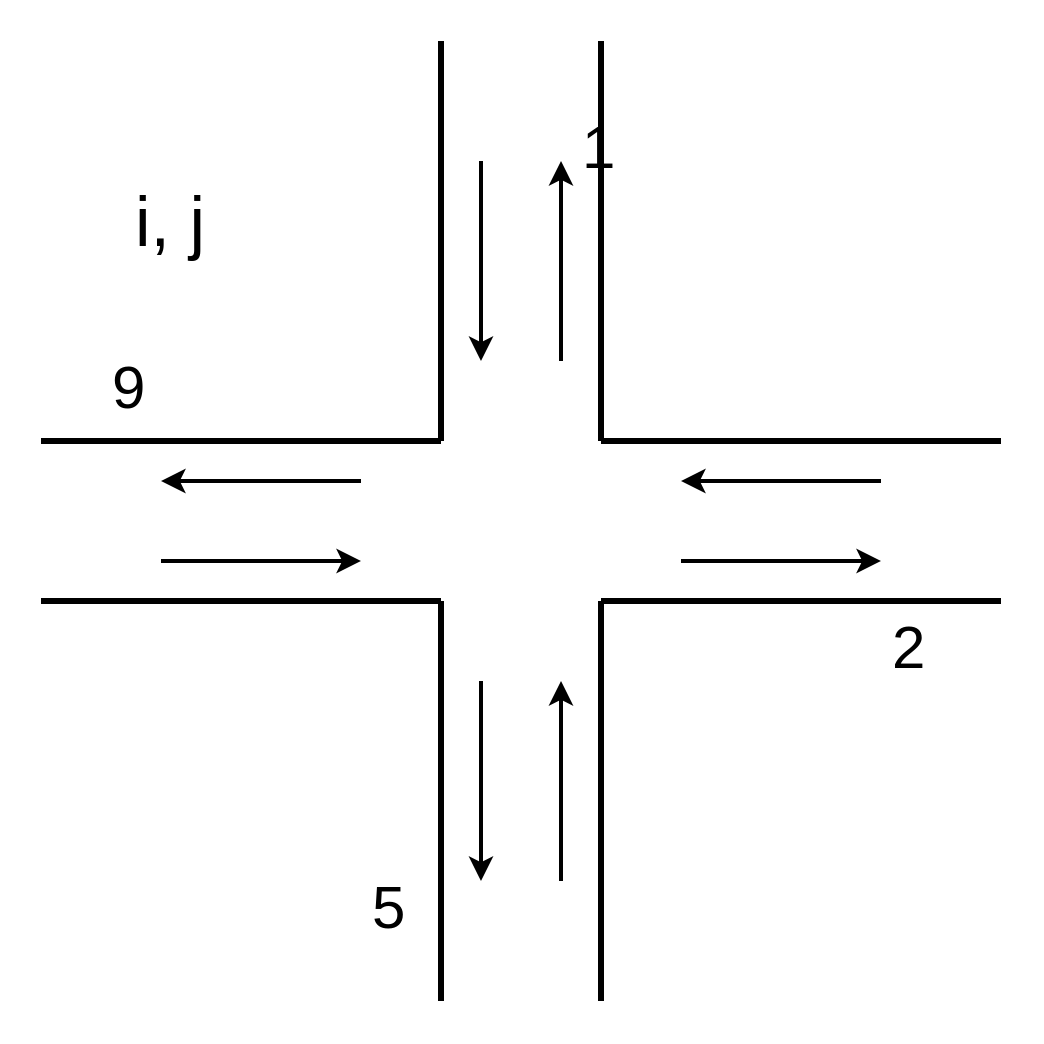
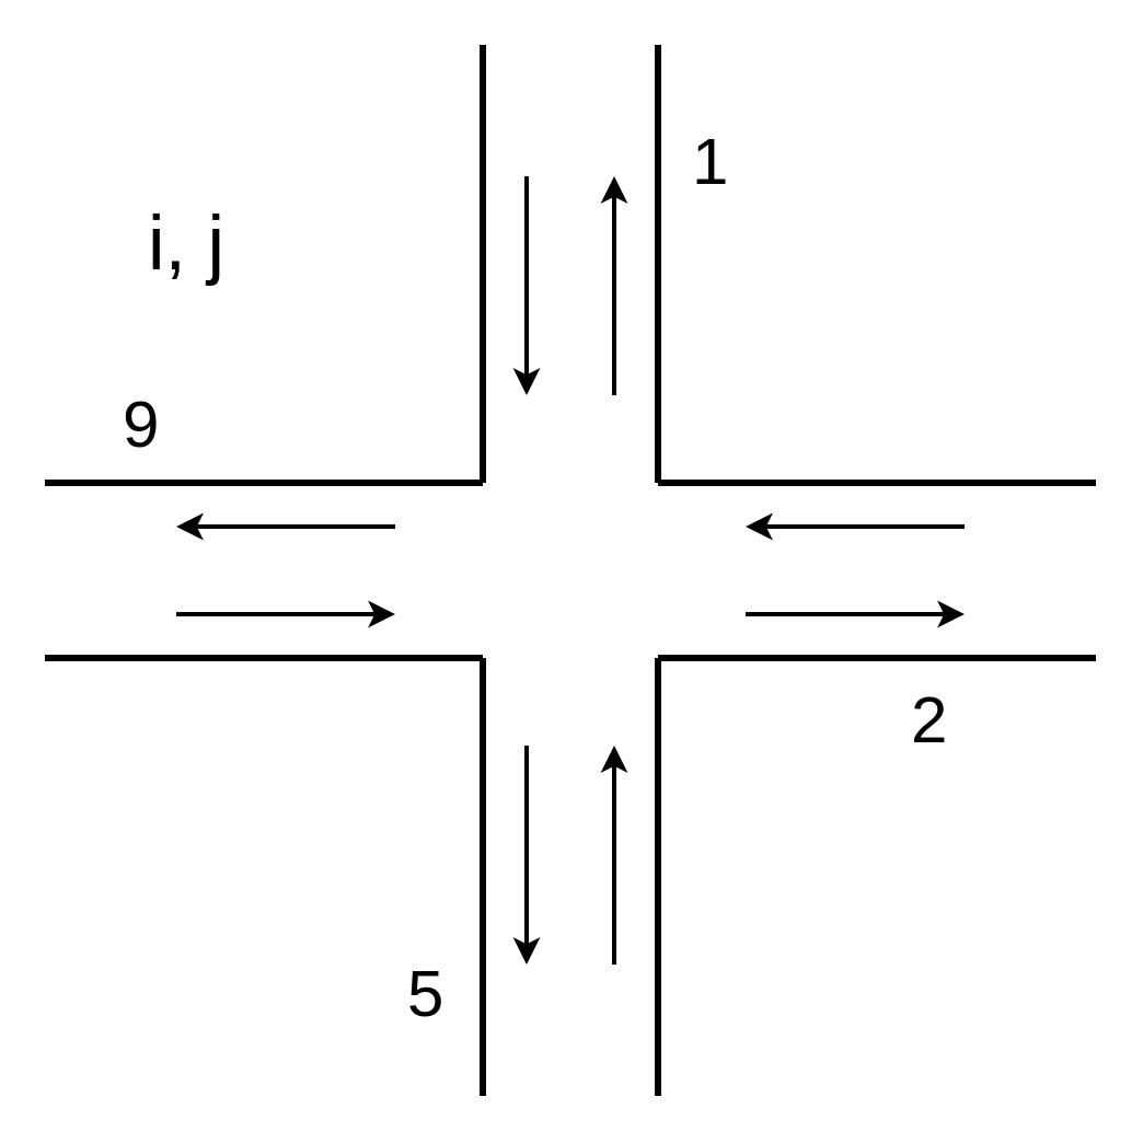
  <mxCell id="0" />
  <mxCell id="1" parent="0" />
  <mxCell id="2" value="" style="endArrow=none;html=1;rounded=0;strokeWidth=3;" parent="1" edge="1"><mxGeometry width="50" height="50" relative="1" as="geometry"><mxPoint x="20" y="220" as="sourcePoint" /><mxPoint x="220" y="220" as="targetPoint" /></mxGeometry></mxCell>
  <mxCell id="3" value="" style="endArrow=none;html=1;rounded=0;strokeWidth=3;" parent="1" edge="1"><mxGeometry width="50" height="50" relative="1" as="geometry"><mxPoint x="20" y="300" as="sourcePoint" /><mxPoint x="220" y="300" as="targetPoint" /></mxGeometry></mxCell>
  <mxCell id="4" value="" style="endArrow=none;html=1;rounded=0;strokeWidth=3;" parent="1" edge="1"><mxGeometry width="50" height="50" relative="1" as="geometry"><mxPoint x="220" y="300" as="sourcePoint" /><mxPoint x="220" y="500" as="targetPoint" /></mxGeometry></mxCell>
  <mxCell id="5" value="" style="endArrow=none;html=1;rounded=0;strokeWidth=3;" parent="1" edge="1"><mxGeometry width="50" height="50" relative="1" as="geometry"><mxPoint x="300" y="300" as="sourcePoint" /><mxPoint x="300" y="500" as="targetPoint" /></mxGeometry></mxCell>
  <mxCell id="6" value="" style="endArrow=none;html=1;rounded=0;strokeWidth=3;" parent="1" edge="1"><mxGeometry width="50" height="50" relative="1" as="geometry"><mxPoint x="220" y="20" as="sourcePoint" /><mxPoint x="220" y="220" as="targetPoint" /></mxGeometry></mxCell>
  <mxCell id="7" value="" style="endArrow=none;html=1;rounded=0;strokeWidth=3;" parent="1" edge="1"><mxGeometry width="50" height="50" relative="1" as="geometry"><mxPoint x="300" y="20" as="sourcePoint" /><mxPoint x="300" y="220" as="targetPoint" /></mxGeometry></mxCell>
  <mxCell id="8" value="" style="endArrow=none;html=1;rounded=0;strokeWidth=3;" parent="1" edge="1"><mxGeometry width="50" height="50" relative="1" as="geometry"><mxPoint x="300" y="220" as="sourcePoint" /><mxPoint x="500" y="220" as="targetPoint" /></mxGeometry></mxCell>
  <mxCell id="9" value="" style="endArrow=none;html=1;rounded=0;strokeWidth=3;" parent="1" edge="1"><mxGeometry width="50" height="50" relative="1" as="geometry"><mxPoint x="300" y="300" as="sourcePoint" /><mxPoint x="500" y="300" as="targetPoint" /></mxGeometry></mxCell>
  <mxCell id="10" value="" style="endArrow=classic;html=1;rounded=0;strokeWidth=2;startArrow=none;startFill=0;endFill=1;" parent="1" edge="1"><mxGeometry width="50" height="50" relative="1" as="geometry"><mxPoint x="280" y="440" as="sourcePoint" /><mxPoint x="280" y="340" as="targetPoint" /></mxGeometry></mxCell>
  <mxCell id="11" value="" style="endArrow=none;html=1;rounded=0;strokeWidth=2;startArrow=classic;startFill=1;endFill=0;" parent="1" edge="1"><mxGeometry width="50" height="50" relative="1" as="geometry"><mxPoint x="240" y="180" as="sourcePoint" /><mxPoint x="240" y="80" as="targetPoint" /></mxGeometry></mxCell>
  <mxCell id="12" value="" style="endArrow=classic;html=1;rounded=0;strokeWidth=2;startArrow=none;startFill=0;endFill=1;" parent="1" edge="1"><mxGeometry width="50" height="50" relative="1" as="geometry"><mxPoint x="80" y="280" as="sourcePoint" /><mxPoint x="180" y="280" as="targetPoint" /></mxGeometry></mxCell>
  <mxCell id="13" value="" style="endArrow=none;html=1;rounded=0;strokeWidth=2;endFill=0;startArrow=classic;startFill=1;" parent="1" edge="1"><mxGeometry width="50" height="50" relative="1" as="geometry"><mxPoint x="340" y="240" as="sourcePoint" /><mxPoint x="440" y="240" as="targetPoint" /></mxGeometry></mxCell>
  <mxCell id="14" value="9" style="text;strokeColor=none;fillColor=none;align=left;verticalAlign=middle;spacingLeft=4;spacingRight=4;overflow=hidden;points=[[0,0.5],[1,0.5]];portConstraint=eastwest;rotatable=0;fontSize=30;" parent="1" vertex="1"><mxGeometry x="50" y="170" width="30" height="40" as="geometry" /></mxCell>
- <mxCell id="15" value="1" style="text;strokeColor=none;fillColor=none;align=left;verticalAlign=middle;spacingLeft=4;spacingRight=4;overflow=hidden;points=[[0,0.5],[1,0.5]];portConstraint=eastwest;rotatable=0;fontSize=30;" parent="1" vertex="1"><mxGeometry x="285" y="50" width="30" height="40" as="geometry" /></mxCell>
- <mxCell id="16" value="2" style="text;strokeColor=none;fillColor=none;align=left;verticalAlign=middle;spacingLeft=4;spacingRight=4;overflow=hidden;points=[[0,0.5],[1,0.5]];portConstraint=eastwest;rotatable=0;fontSize=30;" parent="1" vertex="1"><mxGeometry x="440" y="300" width="30" height="40" as="geometry" /></mxCell>
+ <mxCell id="15" value="1" style="text;strokeColor=none;fillColor=none;align=left;verticalAlign=middle;spacingLeft=4;spacingRight=4;overflow=hidden;points=[[0,0.5],[1,0.5]];portConstraint=eastwest;rotatable=0;fontSize=30;" parent="1" vertex="1"><mxGeometry x="310" y="50" width="30" height="40" as="geometry" /></mxCell>
+ <mxCell id="16" value="2" style="text;strokeColor=none;fillColor=none;align=left;verticalAlign=middle;spacingLeft=4;spacingRight=4;overflow=hidden;points=[[0,0.5],[1,0.5]];portConstraint=eastwest;rotatable=0;fontSize=30;" parent="1" vertex="1"><mxGeometry x="410" y="305" width="30" height="40" as="geometry" /></mxCell>
  <mxCell id="17" value="5" style="text;strokeColor=none;fillColor=none;align=left;verticalAlign=middle;spacingLeft=4;spacingRight=4;overflow=hidden;points=[[0,0.5],[1,0.5]];portConstraint=eastwest;rotatable=0;fontSize=30;" parent="1" vertex="1"><mxGeometry x="180" y="430" width="30" height="40" as="geometry" /></mxCell>
  <mxCell id="18" value="" style="endArrow=classic;html=1;rounded=0;strokeWidth=2;endFill=1;startArrow=none;startFill=0;" edge="1" parent="1"><mxGeometry width="50" height="50" relative="1" as="geometry"><mxPoint x="340" y="280" as="sourcePoint" /><mxPoint x="440" y="280" as="targetPoint" /></mxGeometry></mxCell>
  <mxCell id="19" value="" style="endArrow=none;html=1;rounded=0;strokeWidth=2;startArrow=classic;startFill=1;endFill=0;" edge="1" parent="1"><mxGeometry width="50" height="50" relative="1" as="geometry"><mxPoint x="240" y="440" as="sourcePoint" /><mxPoint x="240" y="340" as="targetPoint" /></mxGeometry></mxCell>
  <mxCell id="20" value="" style="endArrow=none;html=1;rounded=0;strokeWidth=2;startArrow=classic;startFill=1;endFill=0;" edge="1" parent="1"><mxGeometry width="50" height="50" relative="1" as="geometry"><mxPoint x="80" y="240" as="sourcePoint" /><mxPoint x="180" y="240" as="targetPoint" /></mxGeometry></mxCell>
  <mxCell id="21" value="" style="endArrow=classic;html=1;rounded=0;strokeWidth=2;startArrow=none;startFill=0;endFill=1;" edge="1" parent="1"><mxGeometry width="50" height="50" relative="1" as="geometry"><mxPoint x="280" y="180" as="sourcePoint" /><mxPoint x="280" y="80" as="targetPoint" /></mxGeometry></mxCell>
  <mxCell id="22" value="&lt;font style=&quot;font-size: 35px&quot;&gt;i, j&lt;/font&gt;" style="text;html=1;strokeColor=none;fillColor=none;align=center;verticalAlign=middle;whiteSpace=wrap;rounded=0;" vertex="1" parent="1"><mxGeometry x="55" y="95" width="60" height="30" as="geometry" /></mxCell>
